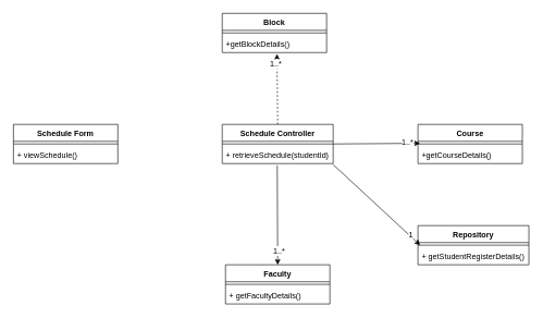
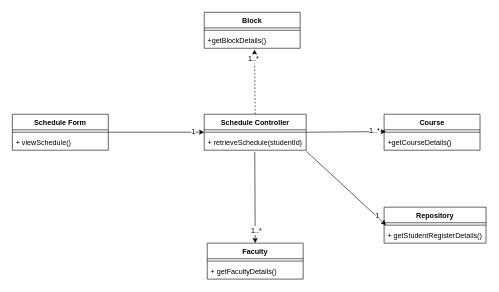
  <mxCell id="0" />
  <mxCell id="1" parent="0" />
  <mxCell id="2" value="" style="endArrow=classic;html=1;entryX=0.524;entryY=1.086;entryDx=0;entryDy=0;exitX=0.5;exitY=0;exitDx=0;exitDy=0;entryPerimeter=0;dashed=1;" edge="1" parent="1" source="19" target="9"><mxGeometry width="50" height="50" relative="1" as="geometry"><mxPoint x="160" y="305" as="sourcePoint" /><mxPoint x="450" y="485" as="targetPoint" /></mxGeometry></mxCell>
  <mxCell id="3" value="1..*" style="text;html=1;align=center;verticalAlign=middle;resizable=0;points=[];labelBackgroundColor=#ffffff;" vertex="1" connectable="0" parent="2"><mxGeometry x="0.717" y="2" relative="1" as="geometry"><mxPoint as="offset" /></mxGeometry></mxCell>
  <mxCell id="4" value="Course" style="swimlane;fontStyle=1;align=center;verticalAlign=top;childLayout=stackLayout;horizontal=1;startSize=26;horizontalStack=0;resizeParent=1;resizeParentMax=0;resizeLast=0;collapsible=1;marginBottom=0;" vertex="1" parent="1"><mxGeometry x="640" y="190" width="160" height="60" as="geometry" /></mxCell>
  <mxCell id="5" value="" style="line;strokeWidth=1;fillColor=none;align=left;verticalAlign=middle;spacingTop=-1;spacingLeft=3;spacingRight=3;rotatable=0;labelPosition=right;points=[];portConstraint=eastwest;" vertex="1" parent="4"><mxGeometry y="26" width="160" height="8" as="geometry" /></mxCell>
  <mxCell id="6" value="+getCourseDetails()" style="text;strokeColor=none;fillColor=none;align=left;verticalAlign=top;spacingLeft=4;spacingRight=4;overflow=hidden;rotatable=0;points=[[0,0.5],[1,0.5]];portConstraint=eastwest;" vertex="1" parent="4"><mxGeometry y="34" width="160" height="26" as="geometry" /></mxCell>
  <mxCell id="7" value="Block" style="swimlane;fontStyle=1;align=center;verticalAlign=top;childLayout=stackLayout;horizontal=1;startSize=26;horizontalStack=0;resizeParent=1;resizeParentMax=0;resizeLast=0;collapsible=1;marginBottom=0;" vertex="1" parent="1"><mxGeometry x="340" y="20" width="160" height="60" as="geometry" /></mxCell>
  <mxCell id="8" value="" style="line;strokeWidth=1;fillColor=none;align=left;verticalAlign=middle;spacingTop=-1;spacingLeft=3;spacingRight=3;rotatable=0;labelPosition=right;points=[];portConstraint=eastwest;" vertex="1" parent="7"><mxGeometry y="26" width="160" height="8" as="geometry" /></mxCell>
  <mxCell id="9" value="+getBlockDetails()" style="text;strokeColor=none;fillColor=none;align=left;verticalAlign=top;spacingLeft=4;spacingRight=4;overflow=hidden;rotatable=0;points=[[0,0.5],[1,0.5]];portConstraint=eastwest;" vertex="1" parent="7"><mxGeometry y="34" width="160" height="26" as="geometry" /></mxCell>
  <mxCell id="10" value="Repository" style="swimlane;fontStyle=1;align=center;verticalAlign=top;childLayout=stackLayout;horizontal=1;startSize=26;horizontalStack=0;resizeParent=1;resizeParentMax=0;resizeLast=0;collapsible=1;marginBottom=0;" vertex="1" parent="1"><mxGeometry x="640" y="345" width="170" height="60" as="geometry" /></mxCell>
  <mxCell id="11" value="" style="line;strokeWidth=1;fillColor=none;align=left;verticalAlign=middle;spacingTop=-1;spacingLeft=3;spacingRight=3;rotatable=0;labelPosition=right;points=[];portConstraint=eastwest;" vertex="1" parent="10"><mxGeometry y="26" width="170" height="8" as="geometry" /></mxCell>
  <mxCell id="12" value="+ getStudentRegisterDetails()" style="text;strokeColor=none;fillColor=none;align=left;verticalAlign=top;spacingLeft=4;spacingRight=4;overflow=hidden;rotatable=0;points=[[0,0.5],[1,0.5]];portConstraint=eastwest;" vertex="1" parent="10"><mxGeometry y="34" width="170" height="26" as="geometry" /></mxCell>
  <mxCell id="13" value="Schedule Form" style="swimlane;fontStyle=1;align=center;verticalAlign=top;childLayout=stackLayout;horizontal=1;startSize=26;horizontalStack=0;resizeParent=1;resizeParentMax=0;resizeLast=0;collapsible=1;marginBottom=0;" vertex="1" parent="1"><mxGeometry x="20" y="190" width="160" height="60" as="geometry" /></mxCell>
  <mxCell id="14" value="" style="line;strokeWidth=1;fillColor=none;align=left;verticalAlign=middle;spacingTop=-1;spacingLeft=3;spacingRight=3;rotatable=0;labelPosition=right;points=[];portConstraint=eastwest;" vertex="1" parent="13"><mxGeometry y="26" width="160" height="8" as="geometry" /></mxCell>
  <mxCell id="15" value="+ viewSchedule()" style="text;strokeColor=none;fillColor=none;align=left;verticalAlign=top;spacingLeft=4;spacingRight=4;overflow=hidden;rotatable=0;points=[[0,0.5],[1,0.5]];portConstraint=eastwest;" vertex="1" parent="13"><mxGeometry y="34" width="160" height="26" as="geometry" /></mxCell>
  <mxCell id="16" value="Faculty" style="swimlane;fontStyle=1;align=center;verticalAlign=top;childLayout=stackLayout;horizontal=1;startSize=26;horizontalStack=0;resizeParent=1;resizeParentMax=0;resizeLast=0;collapsible=1;marginBottom=0;" vertex="1" parent="1"><mxGeometry x="345" y="405" width="160" height="60" as="geometry" /></mxCell>
  <mxCell id="17" value="" style="line;strokeWidth=1;fillColor=none;align=left;verticalAlign=middle;spacingTop=-1;spacingLeft=3;spacingRight=3;rotatable=0;labelPosition=right;points=[];portConstraint=eastwest;" vertex="1" parent="16"><mxGeometry y="26" width="160" height="8" as="geometry" /></mxCell>
  <mxCell id="18" value="+ getFacultyDetails()" style="text;strokeColor=none;fillColor=none;align=left;verticalAlign=top;spacingLeft=4;spacingRight=4;overflow=hidden;rotatable=0;points=[[0,0.5],[1,0.5]];portConstraint=eastwest;" vertex="1" parent="16"><mxGeometry y="34" width="160" height="26" as="geometry" /></mxCell>
  <mxCell id="19" value="Schedule Controller" style="swimlane;fontStyle=1;align=center;verticalAlign=top;childLayout=stackLayout;horizontal=1;startSize=26;horizontalStack=0;resizeParent=1;resizeParentMax=0;resizeLast=0;collapsible=1;marginBottom=0;" vertex="1" parent="1"><mxGeometry x="340" y="190" width="170" height="60" as="geometry" /></mxCell>
  <mxCell id="20" value="" style="line;strokeWidth=1;fillColor=none;align=left;verticalAlign=middle;spacingTop=-1;spacingLeft=3;spacingRight=3;rotatable=0;labelPosition=right;points=[];portConstraint=eastwest;" vertex="1" parent="19"><mxGeometry y="26" width="170" height="8" as="geometry" /></mxCell>
  <mxCell id="21" value="+ retrieveSchedule(studentId)" style="text;strokeColor=none;fillColor=none;align=left;verticalAlign=top;spacingLeft=4;spacingRight=4;overflow=hidden;rotatable=0;points=[[0,0.5],[1,0.5]];portConstraint=eastwest;" vertex="1" parent="19"><mxGeometry y="34" width="170" height="26" as="geometry" /></mxCell>
+ <mxCell id="22" value="" style="endArrow=classic;html=1;exitX=1;exitY=0.5;exitDx=0;exitDy=0;entryX=0;entryY=0.5;entryDx=0;entryDy=0;" edge="1" parent="1" source="13" target="19"><mxGeometry width="50" height="50" relative="1" as="geometry"><mxPoint x="40" y="250" as="sourcePoint" /><mxPoint x="145" y="190" as="targetPoint" /></mxGeometry></mxCell>
+ <mxCell id="23" value="1" style="text;html=1;align=center;verticalAlign=middle;resizable=0;points=[];labelBackgroundColor=#ffffff;" vertex="1" connectable="0" parent="22"><mxGeometry x="0.768" y="1" relative="1" as="geometry"><mxPoint as="offset" /></mxGeometry></mxCell>
  <mxCell id="24" value="" style="endArrow=classic;html=1;entryX=0.5;entryY=0;entryDx=0;entryDy=0;exitX=0.496;exitY=1.109;exitDx=0;exitDy=0;exitPerimeter=0;" edge="1" parent="1" source="21" target="16"><mxGeometry width="50" height="50" relative="1" as="geometry"><mxPoint x="435" y="200" as="sourcePoint" /><mxPoint x="433.84" y="92.236" as="targetPoint" /></mxGeometry></mxCell>
  <mxCell id="25" value="1..*" style="text;html=1;align=center;verticalAlign=middle;resizable=0;points=[];labelBackgroundColor=#ffffff;" vertex="1" connectable="0" parent="24"><mxGeometry x="0.717" y="2" relative="1" as="geometry"><mxPoint as="offset" /></mxGeometry></mxCell>
  <mxCell id="26" value="" style="endArrow=classic;html=1;exitX=1.001;exitY=1.063;exitDx=0;exitDy=0;entryX=0.019;entryY=0.485;entryDx=0;entryDy=0;entryPerimeter=0;exitPerimeter=0;" edge="1" parent="1" source="21" target="11"><mxGeometry width="50" height="50" relative="1" as="geometry"><mxPoint x="190" y="230" as="sourcePoint" /><mxPoint x="350" y="230" as="targetPoint" /></mxGeometry></mxCell>
  <mxCell id="27" value="1" style="text;html=1;align=center;verticalAlign=middle;resizable=0;points=[];labelBackgroundColor=#ffffff;" vertex="1" connectable="0" parent="26"><mxGeometry x="0.768" y="1" relative="1" as="geometry"><mxPoint as="offset" /></mxGeometry></mxCell>
  <mxCell id="28" value="" style="endArrow=classic;html=1;exitX=1;exitY=0.5;exitDx=0;exitDy=0;" edge="1" parent="1" source="19"><mxGeometry width="50" height="50" relative="1" as="geometry"><mxPoint x="434.32" y="262.834" as="sourcePoint" /><mxPoint x="643" y="219" as="targetPoint" /></mxGeometry></mxCell>
  <mxCell id="29" value="1..*" style="text;html=1;align=center;verticalAlign=middle;resizable=0;points=[];labelBackgroundColor=#ffffff;" vertex="1" connectable="0" parent="28"><mxGeometry x="0.717" y="2" relative="1" as="geometry"><mxPoint as="offset" /></mxGeometry></mxCell>
